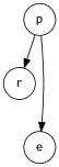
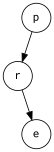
  digraph {
    fontname="Roboto Mono"
    node [color=black fontname="Roboto Mono" shape=circle]
    edge [fontname="Roboto Mono"]
    p
    r
    e
    p -> r
-   p -> e
+   r -> e
  }
